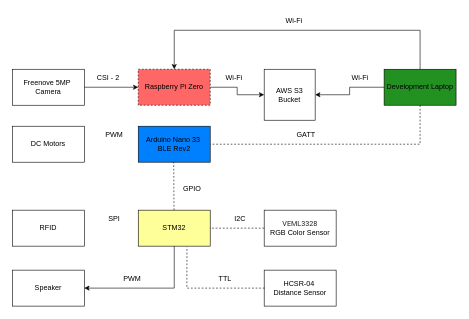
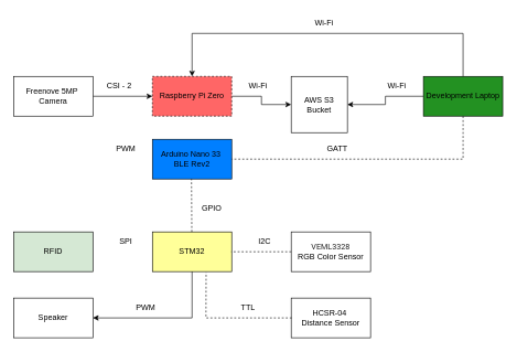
  <mxCell id="0" />
  <mxCell id="1" parent="0" />
  <mxCell id="2" style="edgeStyle=orthogonalEdgeStyle;rounded=0;orthogonalLoop=1;jettySize=auto;html=1;entryX=0;entryY=0.5;entryDx=0;entryDy=0;" edge="1" parent="1" source="3" target="27"><mxGeometry relative="1" as="geometry" /></mxCell>
  <mxCell id="3" value="Raspberry Pi Zero" style="rounded=0;whiteSpace=wrap;html=1;fillColor=#FF6666;dashed=1;" parent="1" vertex="1"><mxGeometry x="230" y="115" width="120" height="60" as="geometry" /></mxCell>
  <mxCell id="4" style="edgeStyle=orthogonalEdgeStyle;rounded=0;orthogonalLoop=1;jettySize=auto;html=1;entryX=0;entryY=0.5;entryDx=0;entryDy=0;" edge="1" parent="1" source="5" target="3"><mxGeometry relative="1" as="geometry" /></mxCell>
  <mxCell id="5" value="Freenove 5MP&amp;nbsp;&lt;div&gt;Camera&lt;/div&gt;" style="rounded=0;whiteSpace=wrap;html=1;" parent="1" vertex="1"><mxGeometry x="20" y="115" width="120" height="60" as="geometry" /></mxCell>
  <mxCell id="6" value="Arduino Nano 33&amp;nbsp;&lt;br&gt;BLE Rev2" style="rounded=0;whiteSpace=wrap;html=1;fillColor=#007FFF;" parent="1" vertex="1"><mxGeometry x="230" y="210" width="120" height="60" as="geometry" /></mxCell>
  <mxCell id="7" value="CSI - 2" style="text;html=1;align=center;verticalAlign=middle;whiteSpace=wrap;rounded=0;" parent="1" vertex="1"><mxGeometry x="150" y="115" width="60" height="30" as="geometry" /></mxCell>
  <mxCell id="8" value="STM32" style="rounded=0;whiteSpace=wrap;html=1;fillColor=#FFFF99;" parent="1" vertex="1"><mxGeometry x="230" y="350" width="120" height="60" as="geometry" /></mxCell>
  <mxCell id="9" value="GPIO" style="text;html=1;align=center;verticalAlign=middle;whiteSpace=wrap;rounded=0;" parent="1" vertex="1"><mxGeometry x="290" y="300" width="60" height="30" as="geometry" /></mxCell>
  <mxCell id="10" value="" style="endArrow=none;dashed=1;html=1;rounded=0;exitX=0.5;exitY=0;exitDx=0;exitDy=0;" parent="1" edge="1"><mxGeometry width="50" height="50" relative="1" as="geometry"><mxPoint x="289.61" y="350" as="sourcePoint" /><mxPoint x="289.13" y="270" as="targetPoint" /></mxGeometry></mxCell>
- <mxCell id="11" value="RFID" style="rounded=0;whiteSpace=wrap;html=1;" parent="1" vertex="1"><mxGeometry x="20" y="350" width="120" height="60" as="geometry" /></mxCell>
+ <mxCell id="11" value="RFID" style="rounded=0;whiteSpace=wrap;html=1;fillColor=#d5e8d4;" parent="1" vertex="1"><mxGeometry x="20" y="350" width="120" height="60" as="geometry" /></mxCell>
  <mxCell id="12" value="SPI" style="text;html=1;align=center;verticalAlign=middle;whiteSpace=wrap;rounded=0;" parent="1" vertex="1"><mxGeometry x="160" y="350" width="60" height="30" as="geometry" /></mxCell>
  <mxCell id="13" value="" style="endArrow=none;dashed=1;html=1;rounded=0;exitX=0.5;exitY=1;exitDx=0;exitDy=0;" parent="1" edge="1" source="16"><mxGeometry width="50" height="50" relative="1" as="geometry"><mxPoint x="440" y="240" as="sourcePoint" /><mxPoint x="350" y="240" as="targetPoint" /><Array as="points"><mxPoint x="700" y="240" /></Array></mxGeometry></mxCell>
  <mxCell id="14" style="edgeStyle=orthogonalEdgeStyle;rounded=0;orthogonalLoop=1;jettySize=auto;html=1;entryX=1;entryY=0.5;entryDx=0;entryDy=0;" edge="1" parent="1" source="16" target="27"><mxGeometry relative="1" as="geometry" /></mxCell>
  <mxCell id="15" style="edgeStyle=orthogonalEdgeStyle;rounded=0;orthogonalLoop=1;jettySize=auto;html=1;" edge="1" parent="1" source="16" target="3"><mxGeometry relative="1" as="geometry"><Array as="points"><mxPoint x="700" y="50" /><mxPoint x="290" y="50" /></Array></mxGeometry></mxCell>
  <mxCell id="16" value="Development Laptop" style="rounded=0;whiteSpace=wrap;html=1;fillColor=#239122;" parent="1" vertex="1"><mxGeometry x="640" y="115" width="120" height="60" as="geometry" /></mxCell>
  <mxCell id="17" value="GATT" style="text;html=1;align=center;verticalAlign=middle;whiteSpace=wrap;rounded=0;" parent="1" vertex="1"><mxGeometry x="480" y="210" width="60" height="30" as="geometry" /></mxCell>
  <mxCell id="18" value="HCSR-04&amp;nbsp;&lt;div&gt;Distance Sensor&lt;/div&gt;" style="rounded=0;whiteSpace=wrap;html=1;" parent="1" vertex="1"><mxGeometry x="440" y="450" width="120" height="60" as="geometry" /></mxCell>
  <mxCell id="19" value="&lt;div&gt;&lt;span style=&quot;color: rgb(34, 34, 34); font-family: Roboto, &amp;quot;Noto Sans&amp;quot;, Arial, Helvetica, sans-serif, dk; text-align: left; background-color: rgb(255, 255, 255);&quot;&gt;VEML3328&lt;/span&gt;&lt;/div&gt;RGB Color Sensor" style="rounded=0;whiteSpace=wrap;html=1;" parent="1" vertex="1"><mxGeometry x="440" y="350" width="120" height="60" as="geometry" /></mxCell>
  <mxCell id="20" value="" style="endArrow=none;dashed=1;html=1;rounded=0;" parent="1" edge="1"><mxGeometry width="50" height="50" relative="1" as="geometry"><mxPoint x="440" y="380" as="sourcePoint" /><mxPoint x="349.23" y="380" as="targetPoint" /></mxGeometry></mxCell>
  <mxCell id="21" value="I2C" style="text;html=1;align=center;verticalAlign=middle;whiteSpace=wrap;rounded=0;" parent="1" vertex="1"><mxGeometry x="370" y="350" width="60" height="30" as="geometry" /></mxCell>
  <mxCell id="22" value="TTL" style="text;html=1;align=center;verticalAlign=middle;whiteSpace=wrap;rounded=0;" parent="1" vertex="1"><mxGeometry x="335" y="450" width="80" height="30" as="geometry" /></mxCell>
  <mxCell id="23" value="" style="endArrow=classic;html=1;rounded=0;entryX=1;entryY=0.5;entryDx=0;entryDy=0;" parent="1" edge="1" target="24"><mxGeometry width="50" height="50" relative="1" as="geometry"><mxPoint x="290" y="410" as="sourcePoint" /><mxPoint x="290" y="560" as="targetPoint" /><Array as="points"><mxPoint x="290" y="480" /></Array></mxGeometry></mxCell>
  <mxCell id="24" value="Speaker" style="rounded=0;whiteSpace=wrap;html=1;" parent="1" vertex="1"><mxGeometry x="20" y="450" width="120" height="60" as="geometry" /></mxCell>
  <mxCell id="25" value="PWM" style="text;html=1;align=center;verticalAlign=middle;whiteSpace=wrap;rounded=0;" parent="1" vertex="1"><mxGeometry x="180" y="450" width="80" height="30" as="geometry" /></mxCell>
  <mxCell id="26" value="Wi-Fi" style="text;html=1;align=center;verticalAlign=middle;whiteSpace=wrap;rounded=0;" parent="1" vertex="1"><mxGeometry x="350" y="115" width="80" height="30" as="geometry" /></mxCell>
  <mxCell id="27" value="AWS S3 Bucket" style="rounded=0;whiteSpace=wrap;html=1;" parent="1" vertex="1"><mxGeometry x="440" y="115" width="85" height="85" as="geometry" /></mxCell>
- <mxCell id="28" value="DC Motors" style="rounded=0;whiteSpace=wrap;html=1;" vertex="1" parent="1"><mxGeometry x="20" y="210" width="120" height="60" as="geometry" /></mxCell>
  <mxCell id="29" value="PWM" style="text;html=1;align=center;verticalAlign=middle;whiteSpace=wrap;rounded=0;" vertex="1" parent="1"><mxGeometry x="160" y="210" width="60" height="30" as="geometry" /></mxCell>
  <mxCell id="30" value="Wi-Fi" style="text;html=1;align=center;verticalAlign=middle;whiteSpace=wrap;rounded=0;" vertex="1" parent="1"><mxGeometry x="560" y="115" width="80" height="30" as="geometry" /></mxCell>
  <mxCell id="31" value="Wi-Fi" style="text;html=1;align=center;verticalAlign=middle;whiteSpace=wrap;rounded=0;" vertex="1" parent="1"><mxGeometry x="450" y="20" width="80" height="30" as="geometry" /></mxCell>
  <mxCell id="32" value="" style="endArrow=none;dashed=1;html=1;rounded=0;entryX=0.677;entryY=1.02;entryDx=0;entryDy=0;entryPerimeter=0;" edge="1" parent="1" target="8"><mxGeometry width="50" height="50" relative="1" as="geometry"><mxPoint x="440.77" y="480" as="sourcePoint" /><mxPoint x="350" y="480" as="targetPoint" /><Array as="points"><mxPoint x="311" y="480" /></Array></mxGeometry></mxCell>
